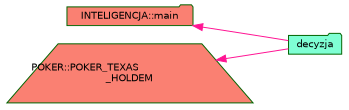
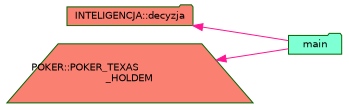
  digraph {
    rankdir=LR
    node [color=darkgreen fillcolor=salmon fontname=Helvetica fontsize=10 shape=folder style=filled]
    edge [color=deeppink dir=back fontname=Helvetica fontsize=10 labelfontname=Helvetica labelfontsize=10 style=solid]
-   n1 [fontcolor=black height=0.2 label="INTELIGENCJA::main" width=0.4]
-   n2 [fillcolor=aquamarine height=0.2 label=decyzja width=0.4]
+   n1 [fontcolor=black height=0.2 label="INTELIGENCJA::decyzja" width=0.4]
+   n2 [fillcolor=aquamarine height=0.2 label=main width=0.4]
    n3 [height=0.2 label="POKER::POKER_TEXAS\l_HOLDEM" shape=trapezium width=0.4]
    n1 -> n2
    n3 -> n2
  }
